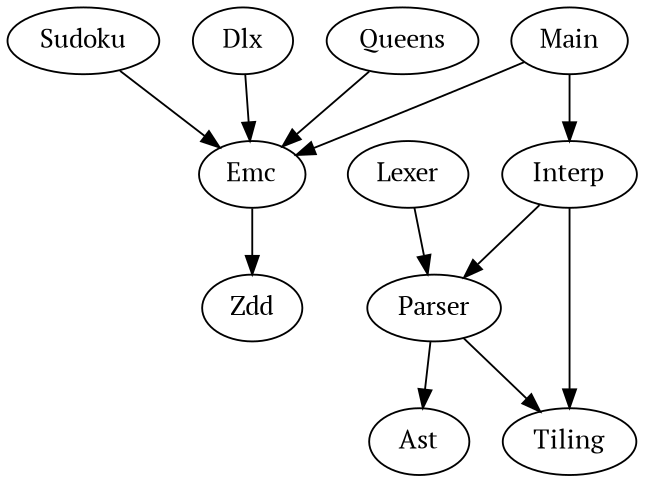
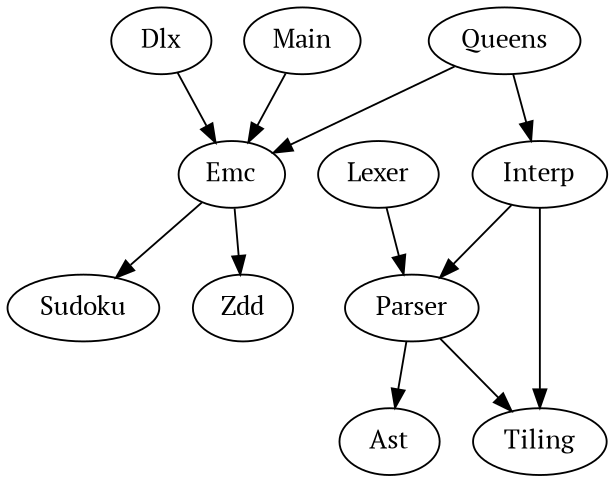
  digraph {
    fontname="PT Serif"
    rankdir=TB
    node [fontname="PT Serif"]
    edge [fontname="PT Serif"]
    Sudoku
    Emc
    Zdd
    Dlx
    Queens
    Parser
    Ast
    Tiling
    Main
    Interp
    Lexer
-   Sudoku -> Emc
+   Emc -> Sudoku
    Emc -> Zdd
    Dlx -> Emc
    Queens -> Emc
    Parser -> Ast
    Parser -> Tiling
    Main -> Emc
-   Main -> Interp
+   Queens -> Interp
    Interp -> Parser
    Interp -> Tiling
    Lexer -> Parser
  }
